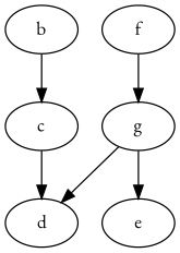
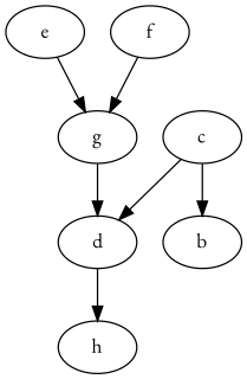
  digraph {
    fontname="EB Garamond"
    node [fontname="EB Garamond"]
    edge [fontname="EB Garamond"]
    e
    g
    f
    b
    c
    d
-   g -> e
+   h
+   e -> g
    g -> d
    f -> g
-   b -> c
+   c -> b
    c -> d
+   d -> h
  }
